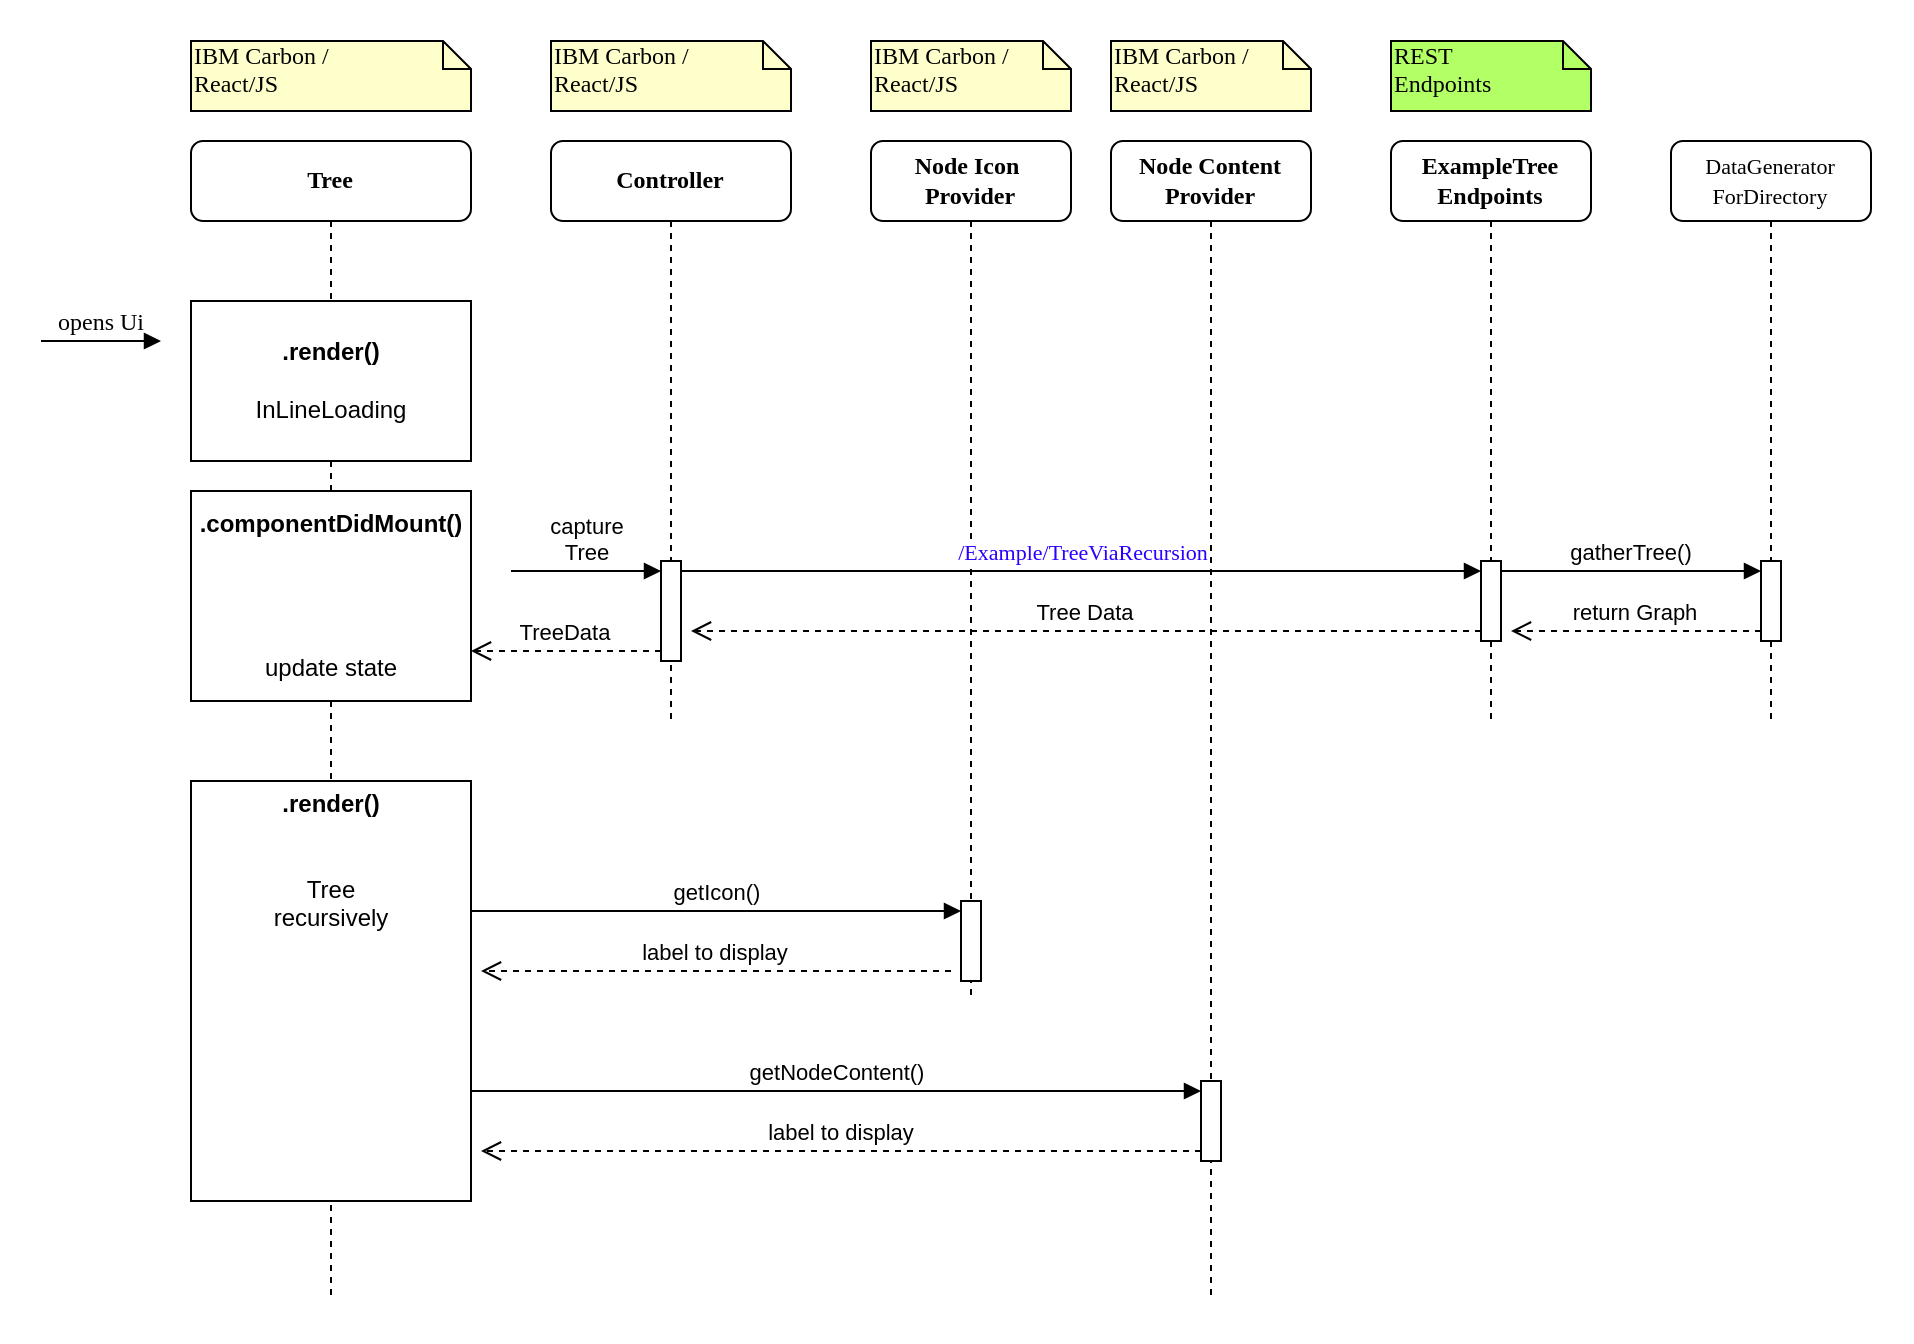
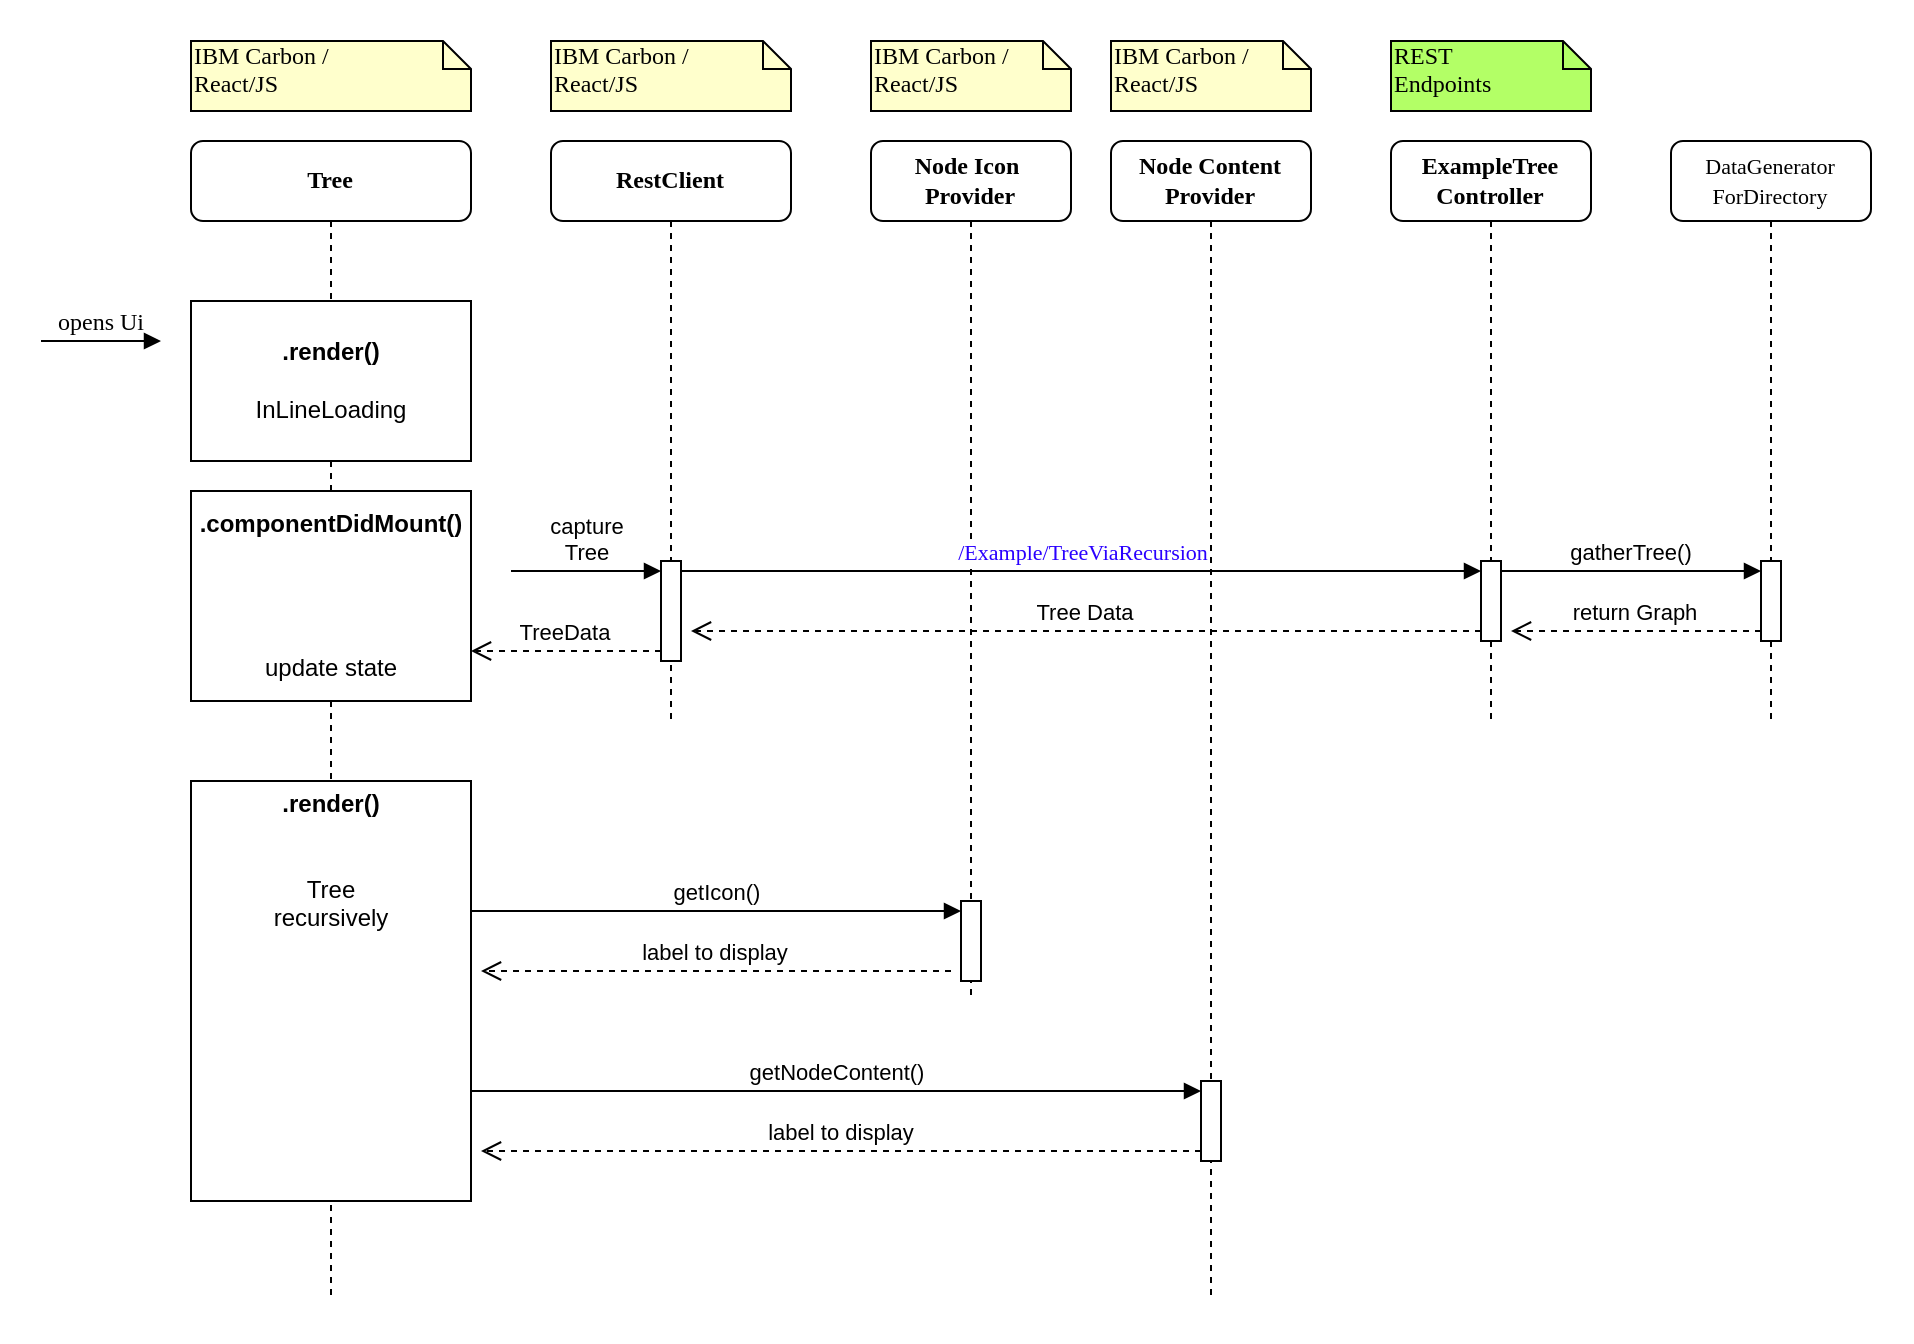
  <mxCell id="0" />
  <mxCell id="1" parent="0" />
- <mxCell id="2" value="&lt;b&gt;Controller&lt;/b&gt;" style="shape=umlLifeline;perimeter=lifelinePerimeter;whiteSpace=wrap;html=1;container=1;collapsible=0;recursiveResize=0;outlineConnect=0;rounded=1;shadow=0;comic=0;labelBackgroundColor=none;strokeWidth=1;fontFamily=Verdana;fontSize=12;align=center;" parent="1" vertex="1"><mxGeometry x="275" y="70" width="120" height="290" as="geometry" /></mxCell>
+ <mxCell id="2" value="&lt;b&gt;RestClient&lt;/b&gt;" style="shape=umlLifeline;perimeter=lifelinePerimeter;whiteSpace=wrap;html=1;container=1;collapsible=0;recursiveResize=0;outlineConnect=0;rounded=1;shadow=0;comic=0;labelBackgroundColor=none;strokeWidth=1;fontFamily=Verdana;fontSize=12;align=center;" parent="1" vertex="1"><mxGeometry x="275" y="70" width="120" height="290" as="geometry" /></mxCell>
  <mxCell id="3" value="" style="html=1;points=[[0,0,0,0,5],[0,1,0,0,-5],[1,0,0,0,5],[1,1,0,0,-5]];perimeter=orthogonalPerimeter;outlineConnect=0;targetShapes=umlLifeline;portConstraint=eastwest;newEdgeStyle={&quot;curved&quot;:0,&quot;rounded&quot;:0};" parent="2" vertex="1"><mxGeometry x="55" y="210" width="10" height="50" as="geometry" /></mxCell>
  <mxCell id="4" value="&lt;b&gt;Node Icon&amp;nbsp;&lt;br&gt;Provider&lt;/b&gt;" style="shape=umlLifeline;perimeter=lifelinePerimeter;whiteSpace=wrap;html=1;container=1;collapsible=0;recursiveResize=0;outlineConnect=0;rounded=1;shadow=0;comic=0;labelBackgroundColor=none;strokeWidth=1;fontFamily=Verdana;fontSize=12;align=center;" parent="1" vertex="1"><mxGeometry x="435" y="70" width="100" height="430" as="geometry" /></mxCell>
  <mxCell id="5" value="capture&lt;div&gt;Tree&lt;/div&gt;" style="html=1;verticalAlign=bottom;endArrow=block;curved=0;rounded=0;" parent="4" target="3" edge="1"><mxGeometry relative="1" as="geometry"><mxPoint x="-180" y="215" as="sourcePoint" /></mxGeometry></mxCell>
- <mxCell id="6" value="&lt;b&gt;ExampleTree&lt;br&gt;Endpoints&lt;/b&gt;" style="shape=umlLifeline;perimeter=lifelinePerimeter;whiteSpace=wrap;html=1;container=1;collapsible=0;recursiveResize=0;outlineConnect=0;rounded=1;shadow=0;comic=0;labelBackgroundColor=none;strokeWidth=1;fontFamily=Verdana;fontSize=12;align=center;" parent="1" vertex="1"><mxGeometry x="695" y="70" width="100" height="290" as="geometry" /></mxCell>
+ <mxCell id="6" value="&lt;b&gt;ExampleTree&lt;br&gt;Controller&lt;/b&gt;" style="shape=umlLifeline;perimeter=lifelinePerimeter;whiteSpace=wrap;html=1;container=1;collapsible=0;recursiveResize=0;outlineConnect=0;rounded=1;shadow=0;comic=0;labelBackgroundColor=none;strokeWidth=1;fontFamily=Verdana;fontSize=12;align=center;" parent="1" vertex="1"><mxGeometry x="695" y="70" width="100" height="290" as="geometry" /></mxCell>
  <mxCell id="7" value="" style="html=1;points=[[0,0,0,0,5],[0,1,0,0,-5],[1,0,0,0,5],[1,1,0,0,-5]];perimeter=orthogonalPerimeter;outlineConnect=0;targetShapes=umlLifeline;portConstraint=eastwest;newEdgeStyle={&quot;curved&quot;:0,&quot;rounded&quot;:0};" parent="6" vertex="1"><mxGeometry x="45" y="210" width="10" height="40" as="geometry" /></mxCell>
  <mxCell id="8" value="&lt;font face=&quot;Menlo&quot;&gt;&lt;span style=&quot;font-size: 11px; white-space: pre;&quot;&gt;DataGenerator&lt;/span&gt;&lt;/font&gt;&lt;div&gt;&lt;font face=&quot;Menlo&quot;&gt;&lt;span style=&quot;font-size: 11px; white-space: pre;&quot;&gt;ForDirectory&lt;/span&gt;&lt;/font&gt;&lt;br&gt;&lt;/div&gt;" style="shape=umlLifeline;perimeter=lifelinePerimeter;whiteSpace=wrap;html=1;container=1;collapsible=0;recursiveResize=0;outlineConnect=0;rounded=1;shadow=0;comic=0;labelBackgroundColor=none;strokeWidth=1;fontFamily=Verdana;fontSize=12;align=center;size=40;" parent="1" vertex="1"><mxGeometry x="835" y="70" width="100" height="290" as="geometry" /></mxCell>
  <mxCell id="9" value="" style="html=1;points=[[0,0,0,0,5],[0,1,0,0,-5],[1,0,0,0,5],[1,1,0,0,-5]];perimeter=orthogonalPerimeter;outlineConnect=0;targetShapes=umlLifeline;portConstraint=eastwest;newEdgeStyle={&quot;curved&quot;:0,&quot;rounded&quot;:0};" parent="8" vertex="1"><mxGeometry x="45" y="210" width="10" height="40" as="geometry" /></mxCell>
  <mxCell id="10" value="&lt;b&gt;Tree&lt;/b&gt;" style="shape=umlLifeline;perimeter=lifelinePerimeter;whiteSpace=wrap;html=1;container=1;collapsible=0;recursiveResize=0;outlineConnect=0;rounded=1;shadow=0;comic=0;labelBackgroundColor=none;strokeWidth=1;fontFamily=Verdana;fontSize=12;align=center;" parent="1" vertex="1"><mxGeometry x="95" y="70" width="140" height="580" as="geometry" /></mxCell>
  <mxCell id="11" value="&lt;div style=&quot;&quot;&gt;&lt;span style=&quot;background-color: initial;&quot;&gt;&lt;b&gt;.render()&lt;/b&gt;&lt;/span&gt;&lt;/div&gt;&lt;div style=&quot;&quot;&gt;&lt;span style=&quot;background-color: initial;&quot;&gt;&lt;br&gt;&lt;/span&gt;&lt;/div&gt;&lt;div&gt;InLineLoading&lt;/div&gt;" style="html=1;points=[[0,0,0,0,5],[0,1,0,0,-5],[1,0,0,0,5],[1,1,0,0,-5]];perimeter=orthogonalPerimeter;outlineConnect=0;targetShapes=umlLifeline;portConstraint=eastwest;newEdgeStyle={&quot;curved&quot;:0,&quot;rounded&quot;:0};align=center;" parent="10" vertex="1"><mxGeometry y="80" width="140" height="80" as="geometry" /></mxCell>
  <mxCell id="12" value="&lt;b&gt;.componentDidMount()&lt;/b&gt;&lt;div&gt;&lt;br&gt;&lt;/div&gt;&lt;div&gt;&lt;br&gt;&lt;/div&gt;&lt;div&gt;&lt;br&gt;&lt;/div&gt;&lt;div&gt;&lt;br&gt;&lt;/div&gt;&lt;div&gt;update state&lt;/div&gt;" style="html=1;points=[[0,0,0,0,5],[0,1,0,0,-5],[1,0,0,0,5],[1,1,0,0,-5]];perimeter=orthogonalPerimeter;outlineConnect=0;targetShapes=umlLifeline;portConstraint=eastwest;newEdgeStyle={&quot;curved&quot;:0,&quot;rounded&quot;:0};align=center;" parent="10" vertex="1"><mxGeometry y="175" width="140" height="105" as="geometry" /></mxCell>
  <mxCell id="13" value="&lt;div style=&quot;&quot;&gt;&lt;span style=&quot;background-color: initial;&quot;&gt;&lt;b&gt;.render()&lt;/b&gt;&lt;/span&gt;&lt;/div&gt;&lt;div style=&quot;&quot;&gt;&lt;span style=&quot;background-color: initial;&quot;&gt;&lt;br&gt;&lt;/span&gt;&lt;/div&gt;&lt;div&gt;&lt;br&gt;&lt;/div&gt;&lt;div&gt;Tree&lt;/div&gt;&lt;div&gt;recursively&lt;/div&gt;&lt;div&gt;&lt;br&gt;&lt;/div&gt;&lt;div&gt;&lt;br&gt;&lt;/div&gt;&lt;div&gt;&lt;br&gt;&lt;/div&gt;&lt;div&gt;&lt;br&gt;&lt;/div&gt;&lt;div&gt;&lt;br&gt;&lt;/div&gt;&lt;div&gt;&lt;br&gt;&lt;/div&gt;&lt;div&gt;&lt;br&gt;&lt;/div&gt;&lt;div&gt;&lt;br&gt;&lt;/div&gt;&lt;div&gt;&lt;br&gt;&lt;/div&gt;" style="html=1;points=[[0,0,0,0,5],[0,1,0,0,-5],[1,0,0,0,5],[1,1,0,0,-5]];perimeter=orthogonalPerimeter;outlineConnect=0;targetShapes=umlLifeline;portConstraint=eastwest;newEdgeStyle={&quot;curved&quot;:0,&quot;rounded&quot;:0};align=center;" parent="10" vertex="1"><mxGeometry y="320" width="140" height="210" as="geometry" /></mxCell>
  <mxCell id="14" value="&lt;b&gt;Node Content&lt;br&gt;Provider&lt;/b&gt;" style="shape=umlLifeline;perimeter=lifelinePerimeter;whiteSpace=wrap;html=1;container=1;collapsible=0;recursiveResize=0;outlineConnect=0;rounded=1;shadow=0;comic=0;labelBackgroundColor=none;strokeWidth=1;fontFamily=Verdana;fontSize=12;align=center;" parent="10" vertex="1"><mxGeometry x="460" width="100" height="580" as="geometry" /></mxCell>
  <mxCell id="15" value="capture&lt;div&gt;Tree&lt;/div&gt;" style="html=1;verticalAlign=bottom;endArrow=block;curved=0;rounded=0;" parent="14" edge="1"><mxGeometry relative="1" as="geometry"><mxPoint x="-180" y="215" as="sourcePoint" /></mxGeometry></mxCell>
  <mxCell id="16" value="IBM Carbon /&lt;br&gt;React/JS&lt;div&gt;&lt;br&gt;&lt;/div&gt;" style="shape=note;whiteSpace=wrap;html=1;size=14;verticalAlign=top;align=left;spacingTop=-6;rounded=0;shadow=0;comic=0;labelBackgroundColor=none;strokeWidth=1;fontFamily=Verdana;fontSize=12;fillColor=#FFFFCC;" parent="1" vertex="1"><mxGeometry x="95" y="20" width="140" height="35" as="geometry" /></mxCell>
  <mxCell id="17" value="IBM Carbon /&lt;br&gt;React/JS&lt;div&gt;&lt;br&gt;&lt;/div&gt;" style="shape=note;whiteSpace=wrap;html=1;size=14;verticalAlign=top;align=left;spacingTop=-6;rounded=0;shadow=0;comic=0;labelBackgroundColor=none;strokeWidth=1;fontFamily=Verdana;fontSize=12;fillColor=#FFFFCC;" parent="1" vertex="1"><mxGeometry x="275" y="20" width="120" height="35" as="geometry" /></mxCell>
  <mxCell id="18" value="IBM Carbon /&lt;br&gt;React/JS&lt;div&gt;&lt;br&gt;&lt;/div&gt;" style="shape=note;whiteSpace=wrap;html=1;size=14;verticalAlign=top;align=left;spacingTop=-6;rounded=0;shadow=0;comic=0;labelBackgroundColor=none;strokeWidth=1;fontFamily=Verdana;fontSize=12;fillColor=#FFFFCC;" parent="1" vertex="1"><mxGeometry x="435" y="20" width="100" height="35" as="geometry" /></mxCell>
  <mxCell id="19" value="IBM Carbon /&lt;br&gt;React/JS&lt;div&gt;&lt;br&gt;&lt;/div&gt;" style="shape=note;whiteSpace=wrap;html=1;size=14;verticalAlign=top;align=left;spacingTop=-6;rounded=0;shadow=0;comic=0;labelBackgroundColor=none;strokeWidth=1;fontFamily=Verdana;fontSize=12;fillColor=#FFFFCC;" parent="1" vertex="1"><mxGeometry x="555" y="20" width="100" height="35" as="geometry" /></mxCell>
  <mxCell id="20" value="REST&lt;br&gt;Endpoints" style="shape=note;whiteSpace=wrap;html=1;size=14;verticalAlign=top;align=left;spacingTop=-6;rounded=0;shadow=0;comic=0;labelBackgroundColor=none;strokeWidth=1;fontFamily=Verdana;fontSize=12;fillColor=#B3FF66;" parent="1" vertex="1"><mxGeometry x="695" y="20" width="100" height="35" as="geometry" /></mxCell>
  <mxCell id="21" value="opens Ui" style="html=1;verticalAlign=bottom;endArrow=block;labelBackgroundColor=none;fontFamily=Verdana;fontSize=12;edgeStyle=elbowEdgeStyle;elbow=horizontal;" parent="1" edge="1"><mxGeometry relative="1" as="geometry"><mxPoint x="20" y="170" as="sourcePoint" /><mxPoint x="80" y="170" as="targetPoint" /></mxGeometry></mxCell>
  <mxCell id="22" value="&lt;span style=&quot;padding: 0px 0px 0px 2px;&quot;&gt;&lt;span style=&quot;font-family: Menlo; white-space-collapse: preserve;&quot;&gt;&lt;span style=&quot;color: rgb(42, 0, 255);&quot;&gt;&lt;font style=&quot;font-size: 11px;&quot;&gt;/Example/TreeViaRecursion&lt;/font&gt;&lt;/span&gt;&lt;/span&gt;&lt;/span&gt;" style="html=1;verticalAlign=bottom;endArrow=block;curved=0;rounded=0;entryX=0;entryY=0;entryDx=0;entryDy=5;exitX=1;exitY=0;exitDx=0;exitDy=5;exitPerimeter=0;entryPerimeter=0;" parent="1" source="3" target="7" edge="1"><mxGeometry relative="1" as="geometry"><mxPoint x="680" y="295" as="sourcePoint" /></mxGeometry></mxCell>
  <mxCell id="23" value="Tree Data" style="html=1;verticalAlign=bottom;endArrow=open;dashed=1;endSize=8;curved=0;rounded=0;exitX=0;exitY=1;exitDx=0;exitDy=-5;exitPerimeter=0;" parent="1" source="7" edge="1"><mxGeometry relative="1" as="geometry"><mxPoint x="345" y="315" as="targetPoint" /><mxPoint x="875" y="305" as="sourcePoint" /></mxGeometry></mxCell>
  <mxCell id="24" value="TreeData" style="html=1;verticalAlign=bottom;endArrow=open;dashed=1;endSize=8;curved=0;rounded=0;exitX=0;exitY=1;exitDx=0;exitDy=-5;exitPerimeter=0;" parent="1" source="3" target="12" edge="1"><mxGeometry relative="1" as="geometry"><mxPoint x="235" y="355" as="targetPoint" /><mxPoint x="335" y="305" as="sourcePoint" /></mxGeometry></mxCell>
  <mxCell id="25" value="gatherTree()" style="html=1;verticalAlign=bottom;endArrow=block;curved=0;rounded=0;entryX=0;entryY=0;entryDx=0;entryDy=5;exitX=1;exitY=0;exitDx=0;exitDy=5;exitPerimeter=0;entryPerimeter=0;" parent="1" source="7" target="9" edge="1"><mxGeometry relative="1" as="geometry"><mxPoint x="330" y="285" as="sourcePoint" /></mxGeometry></mxCell>
  <mxCell id="26" value="return Graph" style="html=1;verticalAlign=bottom;endArrow=open;dashed=1;endSize=8;curved=0;rounded=0;exitX=0;exitY=1;exitDx=0;exitDy=-5;exitPerimeter=0;" parent="1" source="9" edge="1"><mxGeometry relative="1" as="geometry"><mxPoint x="755" y="315" as="targetPoint" /><mxPoint x="865" y="305" as="sourcePoint" /></mxGeometry></mxCell>
  <mxCell id="27" value="" style="html=1;points=[[0,0,0,0,5],[0,1,0,0,-5],[1,0,0,0,5],[1,1,0,0,-5]];perimeter=orthogonalPerimeter;outlineConnect=0;targetShapes=umlLifeline;portConstraint=eastwest;newEdgeStyle={&quot;curved&quot;:0,&quot;rounded&quot;:0};" parent="1" vertex="1"><mxGeometry x="480" y="450" width="10" height="40" as="geometry" /></mxCell>
  <mxCell id="28" value="getIcon()" style="html=1;verticalAlign=bottom;endArrow=block;curved=0;rounded=0;exitX=1;exitY=0;exitDx=0;exitDy=5;exitPerimeter=0;entryX=0;entryY=0;entryDx=0;entryDy=5;entryPerimeter=0;" parent="1" target="27" edge="1"><mxGeometry relative="1" as="geometry"><mxPoint x="235" y="455" as="sourcePoint" /><mxPoint x="475" y="455" as="targetPoint" /></mxGeometry></mxCell>
  <mxCell id="29" value="label to display" style="html=1;verticalAlign=bottom;endArrow=open;dashed=1;endSize=8;curved=0;rounded=0;" parent="1" edge="1"><mxGeometry relative="1" as="geometry"><mxPoint x="240" y="485" as="targetPoint" /><mxPoint x="475" y="485" as="sourcePoint" /></mxGeometry></mxCell>
  <mxCell id="30" value="getNodeContent()" style="html=1;verticalAlign=bottom;endArrow=block;curved=0;rounded=0;entryX=0;entryY=0;entryDx=0;entryDy=5;exitX=1;exitY=0;exitDx=0;exitDy=5;exitPerimeter=0;entryPerimeter=0;" parent="1" target="32" edge="1"><mxGeometry relative="1" as="geometry"><mxPoint x="235" y="545" as="sourcePoint" /></mxGeometry></mxCell>
  <mxCell id="31" value="label to display" style="html=1;verticalAlign=bottom;endArrow=open;dashed=1;endSize=8;curved=0;rounded=0;exitX=0;exitY=1;exitDx=0;exitDy=-5;exitPerimeter=0;" parent="1" source="32" edge="1"><mxGeometry relative="1" as="geometry"><mxPoint x="240" y="575" as="targetPoint" /><mxPoint x="350" y="565" as="sourcePoint" /></mxGeometry></mxCell>
  <mxCell id="32" value="" style="html=1;points=[[0,0,0,0,5],[0,1,0,0,-5],[1,0,0,0,5],[1,1,0,0,-5]];perimeter=orthogonalPerimeter;outlineConnect=0;targetShapes=umlLifeline;portConstraint=eastwest;newEdgeStyle={&quot;curved&quot;:0,&quot;rounded&quot;:0};" parent="1" vertex="1"><mxGeometry x="600" y="540" width="10" height="40" as="geometry" /></mxCell>
